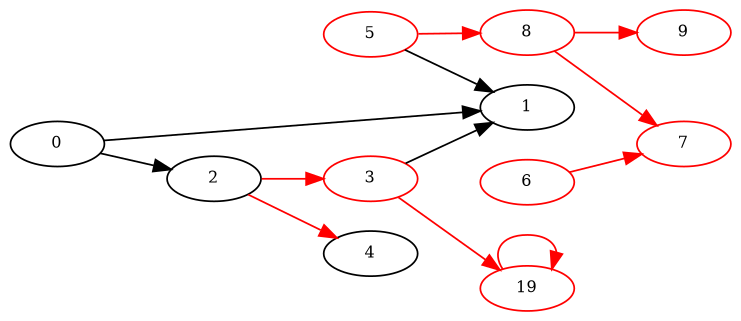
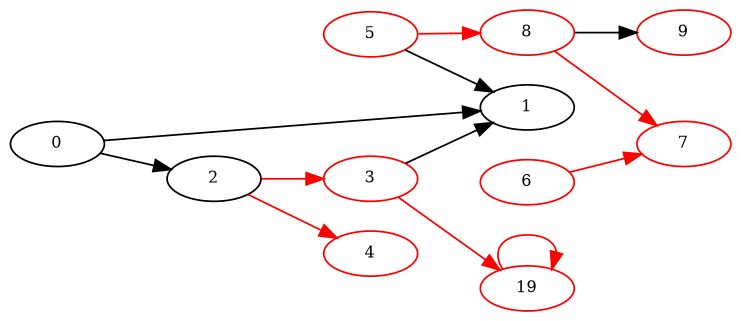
  digraph {
    rankdir=LR
    node [color=red fontsize=9 shape=ellipse]
    edge [color=red]
    n1 [height=0.25 label=19]
    3 [height=0.25]
    8 [height=0.25]
    5 [height=0.25]
    7 [height=0.25]
    9 [height=0.25]
    6 [height=0.25]
    1 [height=0.25 color=""]
    0 [height=0.25 color=""]
    2 [height=0.25 color=""]
-   4 [height=0.25 color=""]
+   4 [height=0.25]
    subgraph sub_1 {
      n1
      3
      8
      5
      7
      9
      6
    }
    n1 -> n1
    3 -> n1
    3 -> 1 [color=""]
    8 -> 7
-   8 -> 9
+   8 -> 9 [color=black]
    5 -> 8
    5 -> 1 [color=""]
    6 -> 7
    0 -> 1 [color=""]
    0 -> 2 [color=""]
    2 -> 3
    2 -> 4
  }
